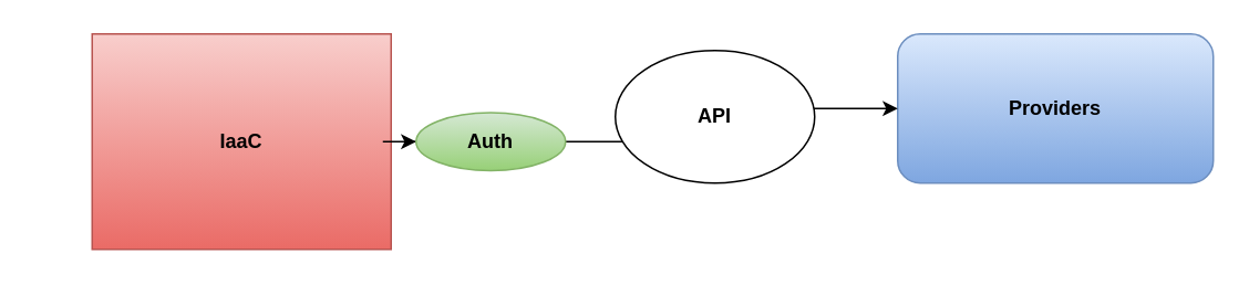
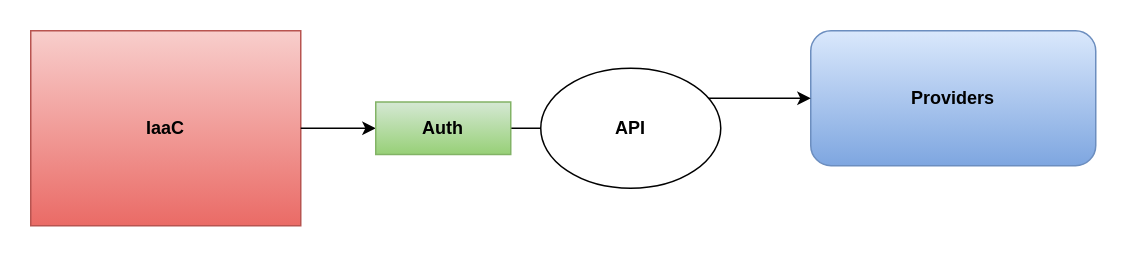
  <mxCell id="0" />
  <mxCell id="1" parent="0" />
  <mxCell id="2" value="&lt;b&gt;Providers&lt;/b&gt;" style="rounded=1;whiteSpace=wrap;html=1;fillColor=#dae8fc;gradientColor=#7ea6e0;strokeColor=#6c8ebf;" vertex="1" parent="1"><mxGeometry x="540" y="20" width="190" height="90" as="geometry" /></mxCell>
  <mxCell id="3" style="edgeStyle=orthogonalEdgeStyle;rounded=0;orthogonalLoop=1;jettySize=auto;html=1;entryX=0;entryY=0.5;entryDx=0;entryDy=0;" edge="1" parent="1" source="7" target="2"><mxGeometry relative="1" as="geometry" /></mxCell>
- <mxCell id="4" value="&lt;b&gt;IaaC&lt;/b&gt;" style="rounded=0;whiteSpace=wrap;html=1;fillColor=#f8cecc;gradientColor=#ea6b66;strokeColor=#b85450;" vertex="1" parent="1"><mxGeometry x="55" y="20" width="180" height="130" as="geometry" /></mxCell>
- <mxCell id="5" value="&lt;b&gt;API&lt;/b&gt;" style="ellipse;whiteSpace=wrap;html=1;" vertex="1" parent="1"><mxGeometry x="370" y="30" width="120" height="80" as="geometry" /></mxCell>
+ <mxCell id="4" value="&lt;b&gt;IaaC&lt;/b&gt;" style="rounded=0;whiteSpace=wrap;html=1;fillColor=#f8cecc;gradientColor=#ea6b66;strokeColor=#b85450;" vertex="1" parent="1"><mxGeometry y="20" width="180" height="130" as="geometry" x="20" /></mxCell>
+ <mxCell id="5" value="&lt;b&gt;API&lt;/b&gt;" style="ellipse;whiteSpace=wrap;html=1;" vertex="1" parent="1"><mxGeometry x="360" y="45" width="120" height="80" as="geometry" /></mxCell>
  <mxCell id="6" value="" style="edgeStyle=orthogonalEdgeStyle;rounded=0;orthogonalLoop=1;jettySize=auto;html=1;entryX=0;entryY=0.5;entryDx=0;entryDy=0;" edge="1" parent="1" source="4" target="7"><mxGeometry relative="1" as="geometry"><mxPoint x="200" y="85" as="sourcePoint" /><mxPoint x="540" y="85" as="targetPoint" /></mxGeometry></mxCell>
- <mxCell id="7" value="&lt;b&gt;Auth&lt;/b&gt;" style="ellipse;whiteSpace=wrap;html=1;fillColor=#d5e8d4;gradientColor=#97d077;strokeColor=#82b366;" vertex="1" parent="1"><mxGeometry x="250" y="67.5" width="90" height="35" as="geometry" /></mxCell>
+ <mxCell id="7" value="&lt;b&gt;Auth&lt;/b&gt;" style="rounded=0;whiteSpace=wrap;html=1;fillColor=#d5e8d4;gradientColor=#97d077;strokeColor=#82b366;" vertex="1" parent="1"><mxGeometry x="250" y="67.5" width="90" height="35" as="geometry" /></mxCell>
